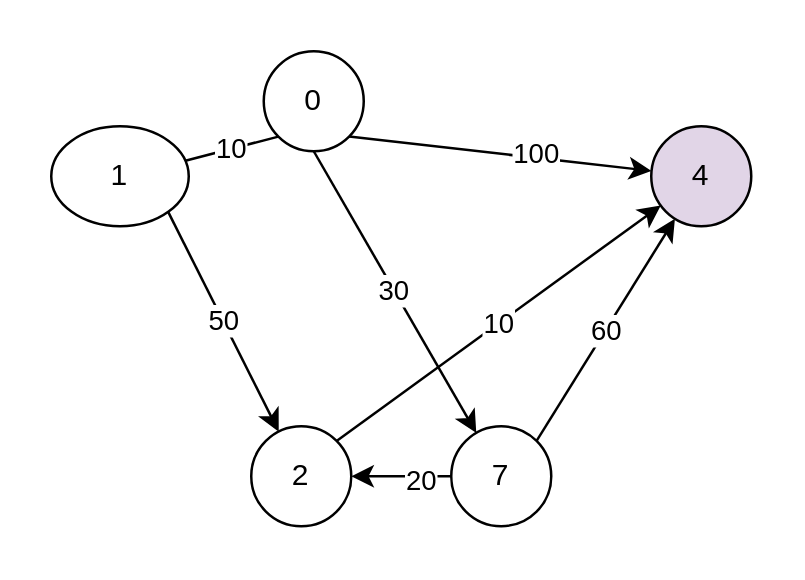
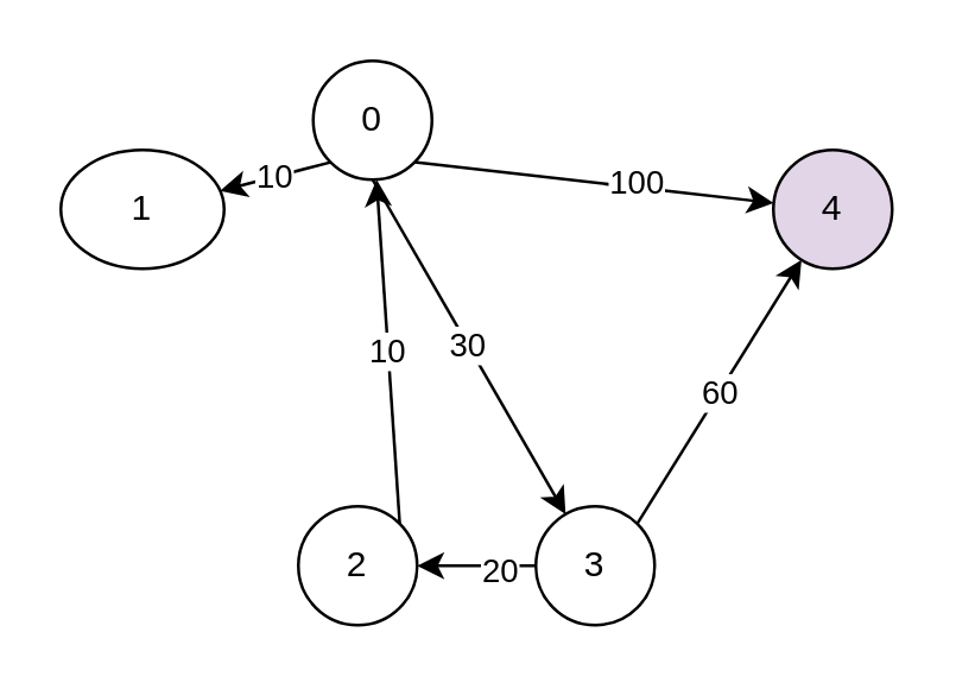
  <mxCell id="0" />
  <mxCell id="1" parent="0" />
- <mxCell id="2" value="10" style="rounded=0;orthogonalLoop=1;jettySize=auto;html=1;exitX=0;exitY=1;exitDx=0;exitDy=0;endArrow=none;" edge="1" parent="1" source="6" target="15"><mxGeometry relative="1" as="geometry" /></mxCell>
+ <mxCell id="2" value="10" style="rounded=0;orthogonalLoop=1;jettySize=auto;html=1;exitX=0;exitY=1;exitDx=0;exitDy=0;" edge="1" parent="1" source="6" target="15"><mxGeometry relative="1" as="geometry" /></mxCell>
  <mxCell id="3" style="edgeStyle=none;rounded=0;orthogonalLoop=1;jettySize=auto;html=1;exitX=1;exitY=1;exitDx=0;exitDy=0;" edge="1" parent="1" source="6" target="13"><mxGeometry relative="1" as="geometry" /></mxCell>
  <mxCell id="4" value="100" style="edgeLabel;html=1;align=center;verticalAlign=middle;resizable=0;points=[];" vertex="1" connectable="0" parent="3"><mxGeometry x="0.238" y="2" relative="1" as="geometry"><mxPoint as="offset" /></mxGeometry></mxCell>
  <mxCell id="5" value="30" style="edgeStyle=none;rounded=0;orthogonalLoop=1;jettySize=auto;html=1;exitX=0.5;exitY=1;exitDx=0;exitDy=0;" edge="1" parent="1" source="6" target="10"><mxGeometry relative="1" as="geometry" /></mxCell>
  <mxCell id="6" value="0" style="ellipse;whiteSpace=wrap;html=1;aspect=fixed;" vertex="1" parent="1"><mxGeometry x="105" y="20" width="40" height="40" as="geometry" /></mxCell>
  <mxCell id="7" value="60" style="edgeStyle=none;rounded=0;orthogonalLoop=1;jettySize=auto;html=1;exitX=1;exitY=0;exitDx=0;exitDy=0;" edge="1" parent="1" source="10" target="13"><mxGeometry relative="1" as="geometry" /></mxCell>
  <mxCell id="8" style="edgeStyle=none;rounded=0;orthogonalLoop=1;jettySize=auto;html=1;exitX=0;exitY=0.5;exitDx=0;exitDy=0;" edge="1" parent="1" source="10" target="12"><mxGeometry relative="1" as="geometry" /></mxCell>
  <mxCell id="9" value="20" style="edgeLabel;html=1;align=center;verticalAlign=middle;resizable=0;points=[];" vertex="1" connectable="0" parent="8"><mxGeometry x="-0.341" y="1" relative="1" as="geometry"><mxPoint as="offset" /></mxGeometry></mxCell>
- <mxCell id="10" value="7" style="ellipse;whiteSpace=wrap;html=1;aspect=fixed;" vertex="1" parent="1"><mxGeometry x="180" y="170" width="40" height="40" as="geometry" /></mxCell>
- <mxCell id="11" value="10" style="edgeStyle=none;rounded=0;orthogonalLoop=1;jettySize=auto;html=1;exitX=1;exitY=0;exitDx=0;exitDy=0;" edge="1" parent="1" source="12" target="13"><mxGeometry relative="1" as="geometry" /></mxCell>
+ <mxCell id="10" value="3" style="ellipse;whiteSpace=wrap;html=1;aspect=fixed;" vertex="1" parent="1"><mxGeometry x="180" y="170" width="40" height="40" as="geometry" /></mxCell>
+ <mxCell id="11" value="10" style="edgeStyle=none;rounded=0;orthogonalLoop=1;jettySize=auto;html=1;exitX=1;exitY=0;exitDx=0;exitDy=0;" edge="1" parent="1" source="12" target="6"><mxGeometry relative="1" as="geometry" /></mxCell>
  <mxCell id="12" value="2" style="ellipse;whiteSpace=wrap;html=1;aspect=fixed;" vertex="1" parent="1"><mxGeometry x="100" y="170" width="40" height="40" as="geometry" /></mxCell>
  <mxCell id="13" value="4" style="ellipse;whiteSpace=wrap;html=1;aspect=fixed;fillColor=#e1d5e7;" vertex="1" parent="1"><mxGeometry x="260" y="50" width="40" height="40" as="geometry" /></mxCell>
- <mxCell id="14" value="50" style="edgeStyle=none;rounded=0;orthogonalLoop=1;jettySize=auto;html=1;exitX=1;exitY=1;exitDx=0;exitDy=0;" edge="1" parent="1" source="15" target="12"><mxGeometry relative="1" as="geometry" /></mxCell>
  <mxCell id="15" value="1" style="ellipse;whiteSpace=wrap;html=1;aspect=fixed;" vertex="1" parent="1"><mxGeometry x="20" y="50" width="55" height="40" as="geometry" /></mxCell>
